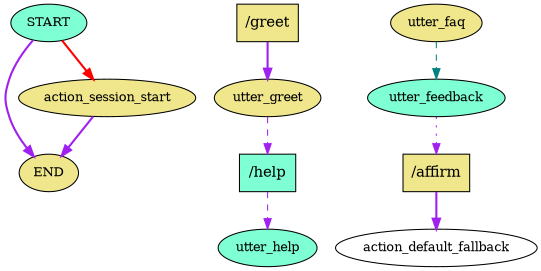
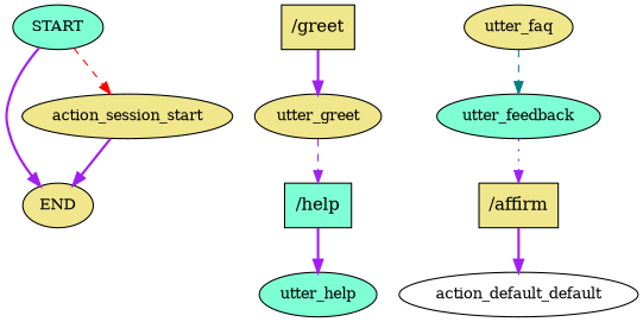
  digraph {
    node [fillcolor=khaki fontsize=12 style=filled]
    edge [color=purple style=bold]
    n1 [fillcolor=aquamarine label=START]
    n2 [label=END]
    n3 [label=action_session_start]
    n4 [label="/greet" shape=rect fontsize=""]
    n5 [label=utter_greet]
    n6 [fillcolor=aquamarine label="/help" shape=rect fontsize=""]
    n7 [fillcolor=aquamarine label=utter_help]
    n8 [label=utter_faq]
    n9 [fillcolor=aquamarine label=utter_feedback]
    n10 [label="/affirm" shape=rect fontsize=""]
-   n11 [fillcolor=white label=action_default_fallback]
+   n11 [fillcolor=white label=action_default_default]
    n1 -> n2
-   n1 -> n3 [color=red]
+   n1 -> n3 [color=red style=dashed]
    n3 -> n2
    n4 -> n5
    n5 -> n6 [style=dashed]
-   n6 -> n7 [style=dashed]
+   n6 -> n7
    n8 -> n9 [color=teal style=dashed]
    n9 -> n10 [style=dotted]
    n10 -> n11
  }
